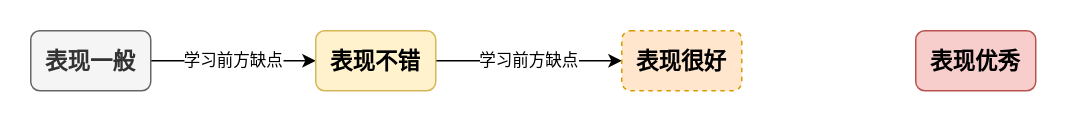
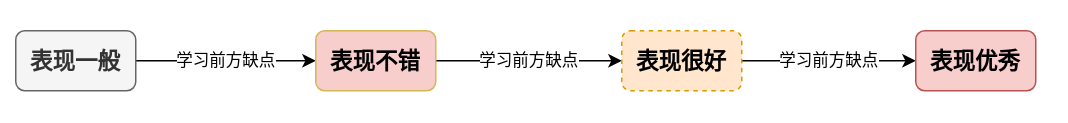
  <mxCell id="0" />
  <mxCell id="1" parent="0" />
  <mxCell id="2" value="学习前方缺点" style="edgeStyle=orthogonalEdgeStyle;rounded=0;orthogonalLoop=1;jettySize=auto;html=1;exitX=1;exitY=0.5;exitDx=0;exitDy=0;entryX=0;entryY=0.5;entryDx=0;entryDy=0;" edge="1" parent="1" source="3" target="5"><mxGeometry relative="1" as="geometry" /></mxCell>
- <mxCell id="3" value="表现一般" style="rounded=1;whiteSpace=wrap;html=1;fontSize=15;fontStyle=1;fillColor=#f5f5f5;strokeColor=#666666;fontColor=#333333;" parent="1" vertex="1"><mxGeometry x="20" y="20" width="80" height="40" as="geometry" /></mxCell>
+ <mxCell id="3" value="表现一般" style="rounded=1;whiteSpace=wrap;html=1;fontSize=15;fontStyle=1;fillColor=#f5f5f5;strokeColor=#666666;fontColor=#333333;" parent="1" vertex="1"><mxGeometry x="10" y="20" width="80" height="40" as="geometry" /></mxCell>
  <mxCell id="4" value="学习前方缺点" style="edgeStyle=orthogonalEdgeStyle;rounded=0;orthogonalLoop=1;jettySize=auto;html=1;exitX=1;exitY=0.5;exitDx=0;exitDy=0;entryX=0;entryY=0.5;entryDx=0;entryDy=0;" edge="1" parent="1" source="5" target="7"><mxGeometry relative="1" as="geometry" /></mxCell>
- <mxCell id="5" value="表现不错" style="rounded=1;whiteSpace=wrap;html=1;fontSize=15;fontStyle=1;fillColor=#fff2cc;strokeColor=#d6b656;" vertex="1" parent="1"><mxGeometry x="210" y="20" width="80" height="40" as="geometry" /></mxCell>
+ <mxCell id="5" value="表现不错" style="rounded=1;whiteSpace=wrap;html=1;fontSize=15;fontStyle=1;fillColor=#f8cecc;strokeColor=#d6b656;" vertex="1" parent="1"><mxGeometry x="210" y="20" width="80" height="40" as="geometry" /></mxCell>
+ <mxCell id="6" value="学习前方缺点" style="edgeStyle=orthogonalEdgeStyle;rounded=0;orthogonalLoop=1;jettySize=auto;html=1;exitX=1;exitY=0.5;exitDx=0;exitDy=0;" edge="1" parent="1" source="7" target="8"><mxGeometry relative="1" as="geometry" /></mxCell>
  <mxCell id="7" value="表现很好" style="rounded=1;whiteSpace=wrap;html=1;fontSize=15;fontStyle=1;fillColor=#ffe6cc;strokeColor=#d79b00;dashed=1;" vertex="1" parent="1"><mxGeometry x="414" y="20" width="80" height="40" as="geometry" /></mxCell>
  <mxCell id="8" value="表现优秀" style="rounded=1;whiteSpace=wrap;html=1;fontSize=15;fontStyle=1;fillColor=#f8cecc;strokeColor=#b85450;" vertex="1" parent="1"><mxGeometry x="610" y="20" width="80" height="40" as="geometry" /></mxCell>
